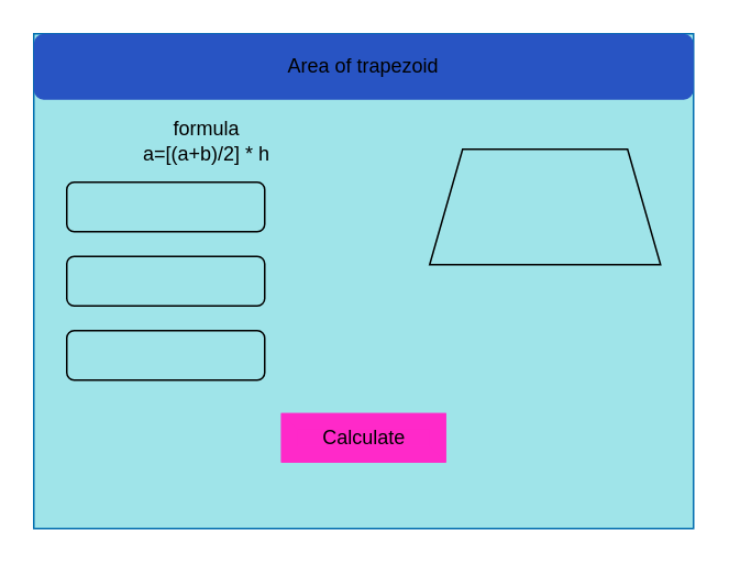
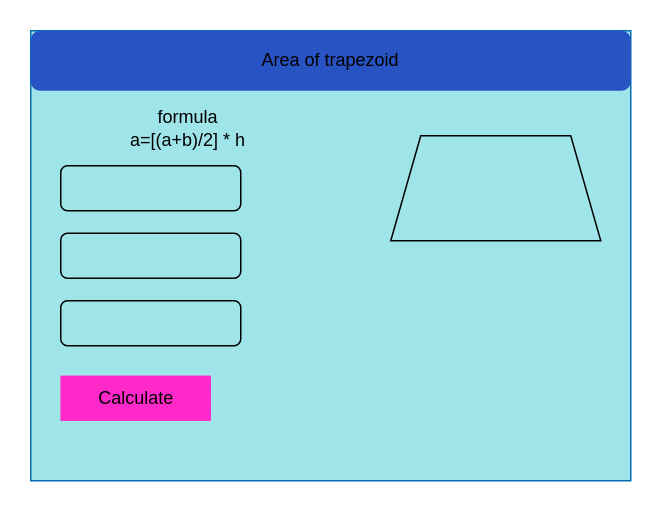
  <mxCell id="0" />
  <mxCell id="1" parent="0" />
  <mxCell id="2" value="" style="rounded=0;whiteSpace=wrap;html=1;fillColor=#9FE4E9;fontColor=#ffffff;strokeColor=#006EAF;" parent="1" vertex="1"><mxGeometry x="20" y="20" width="400" height="300" as="geometry" /></mxCell>
  <mxCell id="3" value="Area of trapezoid" style="whiteSpace=wrap;html=1;strokeColor=#stateblue;fillColor=#2854C3;rounded=1;" parent="1" vertex="1"><mxGeometry x="20" y="20" width="400" height="40" as="geometry" /></mxCell>
- <mxCell id="4" value="Calculate" style="labelPosition=center;verticalLabelPosition=middle;align=center;html=1;shape=mxgraph.basic.button;dx=10;fillColor=#FF29C9;strokeColor=none;" parent="1" vertex="1"><mxGeometry x="170" y="250" width="100" height="30" as="geometry" /></mxCell>
+ <mxCell id="4" value="Calculate" style="labelPosition=center;verticalLabelPosition=middle;align=center;html=1;shape=mxgraph.basic.button;dx=10;fillColor=#FF29C9;strokeColor=none;" parent="1" vertex="1"><mxGeometry x="40" y="250" width="100" height="30" as="geometry" /></mxCell>
  <mxCell id="5" value="" style="rounded=1;whiteSpace=wrap;html=1;fillColor=#9FE4E9;strokeColor=#000000;" parent="1" vertex="1"><mxGeometry x="40" y="200" width="120" height="30" as="geometry" /></mxCell>
  <mxCell id="6" value="" style="rounded=1;whiteSpace=wrap;html=1;strokeColor=#000000;fillColor=#9FE4E9;" parent="1" vertex="1"><mxGeometry x="40" y="155" width="120" height="30" as="geometry" /></mxCell>
  <mxCell id="7" value="" style="rounded=1;whiteSpace=wrap;html=1;strokeColor=#000000;fillColor=#9FE4E9;" parent="1" vertex="1"><mxGeometry x="40" y="110" width="120" height="30" as="geometry" /></mxCell>
  <mxCell id="8" value="formula&lt;br&gt;a=[(a+b)/2] * h" style="text;html=1;strokeColor=none;fillColor=none;align=center;verticalAlign=middle;whiteSpace=wrap;rounded=0;fontColor=#000000;" parent="1" vertex="1"><mxGeometry x="75" y="70" width="100" height="30" as="geometry" /></mxCell>
  <mxCell id="9" value="" style="shape=trapezoid;perimeter=trapezoidPerimeter;whiteSpace=wrap;html=1;fixedSize=1;size=20;fillColor=#9FE4E9;gradientColor=none;strokeColor=#000000;" parent="1" vertex="1"><mxGeometry x="260" y="90" width="140" height="70" as="geometry" /></mxCell>
